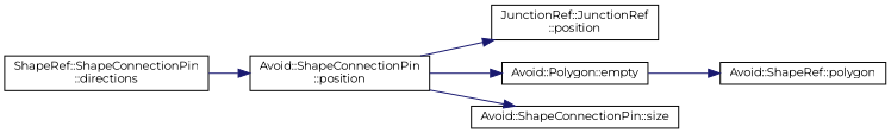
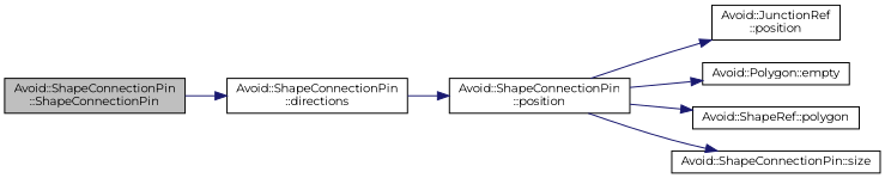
  digraph {
    fontname=Montserrat
    rankdir=LR
    node [color=black fillcolor=white fontname=Montserrat fontsize=10 shape=record style=filled]
    edge [color=midnightblue fontname=Montserrat fontsize=10 labelfontname=Helvetica labelfontsize=10 style=solid]
-   n2 [height=0.2 label="ShapeRef::ShapeConnectionPin\l::directions" width=0.4]
+   n1 [fillcolor=grey75 fontcolor=black height=0.2 label="Avoid::ShapeConnectionPin\l::ShapeConnectionPin" width=0.4]
+   n2 [height=0.2 label="Avoid::ShapeConnectionPin\l::directions" width=0.4]
    n3 [height=0.2 label="Avoid::ShapeConnectionPin\l::position" width=0.4]
-   n4 [height=0.2 label="JunctionRef::JunctionRef\l::position" width=0.4]
+   n4 [height=0.2 label="Avoid::JunctionRef\l::position" width=0.4]
    n5 [height=0.2 label="Avoid::Polygon::empty" width=0.4]
    n6 [height=0.2 label="Avoid::ShapeRef::polygon" width=0.4]
    n7 [height=0.2 label="Avoid::ShapeConnectionPin::size" width=0.4]
+   n1 -> n2
    n2 -> n3
    n3 -> n4
    n3 -> n5
-   n5 -> n6
+   n3 -> n6
    n3 -> n7
  }
